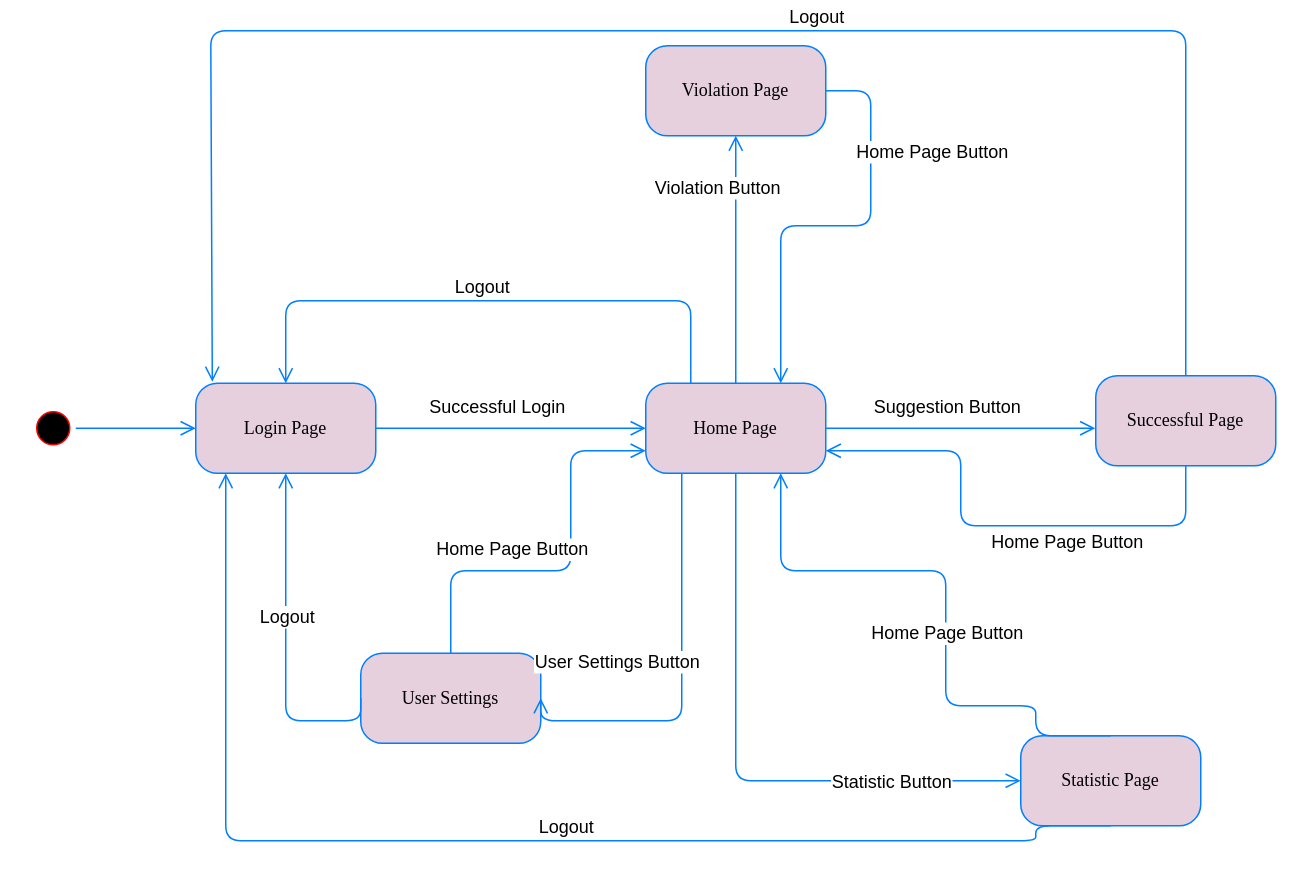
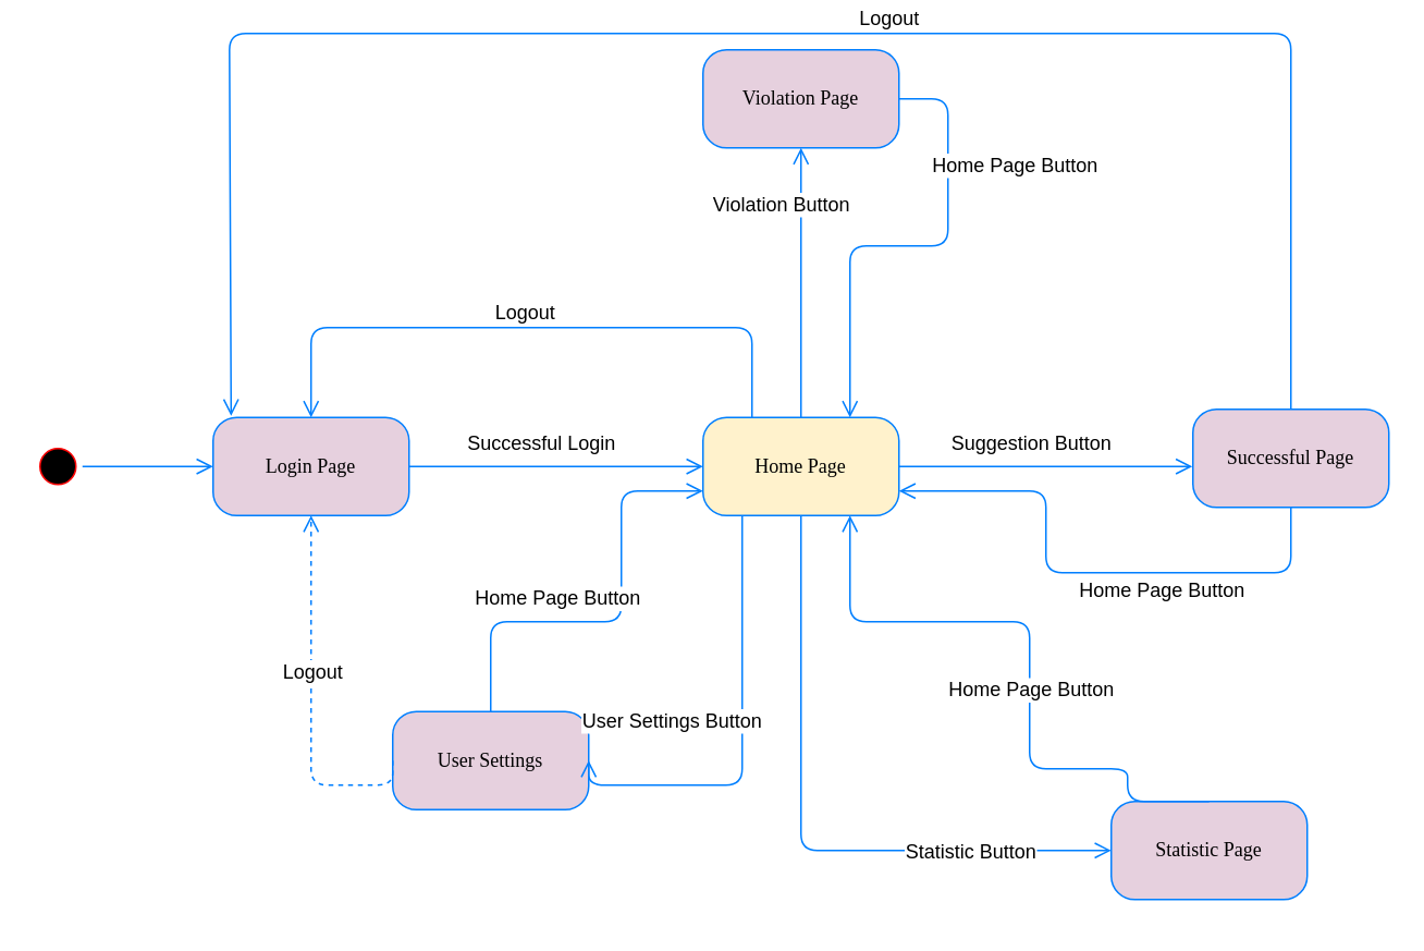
  <mxCell id="0" />
  <mxCell id="1" parent="0" />
  <mxCell id="2" value="" style="ellipse;html=1;shape=startState;fillColor=#000000;strokeColor=#ff0000;rounded=1;shadow=0;comic=0;labelBackgroundColor=none;fontFamily=Verdana;fontSize=12;fontColor=#000000;align=center;direction=south;" parent="1" vertex="1"><mxGeometry x="20" y="270" width="30" height="30" as="geometry" /></mxCell>
  <mxCell id="3" value="Login Page" style="rounded=1;whiteSpace=wrap;html=1;arcSize=24;fillColor=#E6D0DE;strokeColor=#007FFF;shadow=0;comic=0;labelBackgroundColor=none;fontFamily=Verdana;fontSize=12;fontColor=#000000;align=center;" parent="1" vertex="1"><mxGeometry x="130" y="255" width="120" height="60" as="geometry" /></mxCell>
  <mxCell id="4" style="edgeStyle=orthogonalEdgeStyle;html=1;labelBackgroundColor=none;endArrow=open;endSize=8;strokeColor=#007FFF;fontFamily=Verdana;fontSize=12;align=left;" parent="1" source="2" target="3" edge="1"><mxGeometry relative="1" as="geometry"><Array as="points"><mxPoint x="70" y="285" /><mxPoint x="70" y="285" /></Array></mxGeometry></mxCell>
- <mxCell id="5" value="Home Page" style="rounded=1;whiteSpace=wrap;html=1;arcSize=24;fillColor=#E6D0DE;strokeColor=#007FFF;shadow=0;comic=0;labelBackgroundColor=none;fontFamily=Verdana;fontSize=12;fontColor=#000000;align=center;" parent="1" vertex="1"><mxGeometry x="430" y="255" width="120" height="60" as="geometry" /></mxCell>
+ <mxCell id="5" value="Home Page" style="rounded=1;whiteSpace=wrap;html=1;arcSize=24;fillColor=#fff2cc;strokeColor=#007FFF;shadow=0;comic=0;labelBackgroundColor=none;fontFamily=Verdana;fontSize=12;fontColor=#000000;align=center;" parent="1" vertex="1"><mxGeometry x="430" y="255" width="120" height="60" as="geometry" /></mxCell>
  <mxCell id="6" style="edgeStyle=orthogonalEdgeStyle;html=1;labelBackgroundColor=none;endArrow=open;endSize=8;strokeColor=#007FFF;fontFamily=Verdana;fontSize=12;align=left;entryX=0;entryY=0.5;entryDx=0;entryDy=0;exitX=1;exitY=0.5;exitDx=0;exitDy=0;" parent="1" source="3" target="5" edge="1"><mxGeometry relative="1" as="geometry"><mxPoint x="290" y="305" as="sourcePoint" /><mxPoint x="140" y="295" as="targetPoint" /></mxGeometry></mxCell>
  <mxCell id="7" value="Successful Login" style="text;html=1;resizable=0;points=[];align=center;verticalAlign=middle;labelBackgroundColor=#ffffff;" parent="6" vertex="1" connectable="0"><mxGeometry x="0.339" relative="1" as="geometry"><mxPoint x="-40.5" y="-15" as="offset" /></mxGeometry></mxCell>
  <mxCell id="8" style="edgeStyle=orthogonalEdgeStyle;html=1;labelBackgroundColor=none;endArrow=open;endSize=8;strokeColor=#007FFF;fontFamily=Verdana;fontSize=12;align=left;entryX=0.5;entryY=0;entryDx=0;entryDy=0;exitX=0.25;exitY=0;exitDx=0;exitDy=0;" parent="1" source="5" target="3" edge="1"><mxGeometry relative="1" as="geometry"><mxPoint x="249.667" y="120" as="sourcePoint" /><mxPoint x="390" y="280" as="targetPoint" /><Array as="points"><mxPoint x="460" y="200" /><mxPoint x="190" y="200" /></Array></mxGeometry></mxCell>
  <mxCell id="9" value="Logout" style="text;html=1;resizable=0;points=[];align=center;verticalAlign=middle;labelBackgroundColor=#ffffff;" parent="8" vertex="1" connectable="0"><mxGeometry x="-0.231" y="3" relative="1" as="geometry"><mxPoint x="-49" y="-13" as="offset" /></mxGeometry></mxCell>
  <mxCell id="10" value="Violation Page" style="rounded=1;whiteSpace=wrap;html=1;arcSize=24;fillColor=#E6D0DE;strokeColor=#007FFF;shadow=0;comic=0;labelBackgroundColor=none;fontFamily=Verdana;fontSize=12;fontColor=#000000;align=center;" parent="1" vertex="1"><mxGeometry x="430" y="30" width="120" height="60" as="geometry" /></mxCell>
  <mxCell id="11" style="edgeStyle=orthogonalEdgeStyle;html=1;labelBackgroundColor=none;endArrow=open;endSize=8;strokeColor=#007FFF;fontFamily=Verdana;fontSize=12;align=left;entryX=0.75;entryY=0;entryDx=0;entryDy=0;exitX=1;exitY=0.5;exitDx=0;exitDy=0;" parent="1" source="10" target="5" edge="1"><mxGeometry relative="1" as="geometry"><mxPoint x="520" y="90" as="sourcePoint" /><mxPoint x="330" y="170" as="targetPoint" /><Array as="points"><mxPoint x="580" y="60" /><mxPoint x="580" y="150" /><mxPoint x="520" y="150" /></Array></mxGeometry></mxCell>
  <mxCell id="12" value="Statistic Page" style="rounded=1;whiteSpace=wrap;html=1;arcSize=24;fillColor=#E6D0DE;strokeColor=#007FFF;shadow=0;comic=0;labelBackgroundColor=none;fontFamily=Verdana;fontSize=12;fontColor=#000000;align=center;" parent="1" vertex="1"><mxGeometry x="680" y="490" width="120" height="60" as="geometry" /></mxCell>
  <mxCell id="13" style="edgeStyle=orthogonalEdgeStyle;html=1;labelBackgroundColor=none;endArrow=open;endSize=8;strokeColor=#007FFF;fontFamily=Verdana;fontSize=12;align=left;entryX=0;entryY=0.5;entryDx=0;entryDy=0;" parent="1" source="5" target="12" edge="1"><mxGeometry relative="1" as="geometry"><mxPoint x="450" y="360" as="sourcePoint" /><mxPoint x="560" y="390" as="targetPoint" /><Array as="points"><mxPoint x="490" y="520" /></Array></mxGeometry></mxCell>
  <mxCell id="14" value="Statistic Button" style="text;html=1;resizable=0;points=[];align=center;verticalAlign=middle;labelBackgroundColor=#ffffff;" parent="13" vertex="1" connectable="0"><mxGeometry x="0.339" relative="1" as="geometry"><mxPoint x="44" as="offset" /></mxGeometry></mxCell>
  <mxCell id="15" style="edgeStyle=orthogonalEdgeStyle;html=1;labelBackgroundColor=none;endArrow=open;endSize=8;strokeColor=#007FFF;fontFamily=Verdana;fontSize=12;align=left;exitX=0.5;exitY=0;exitDx=0;exitDy=0;entryX=0.5;entryY=1;entryDx=0;entryDy=0;" parent="1" source="5" target="10" edge="1"><mxGeometry relative="1" as="geometry"><mxPoint x="530" y="100" as="sourcePoint" /><mxPoint x="490" y="120" as="targetPoint" /><Array as="points" /></mxGeometry></mxCell>
  <mxCell id="16" value="Home Page Button" style="text;html=1;resizable=0;points=[];align=center;verticalAlign=middle;labelBackgroundColor=#ffffff;" parent="15" vertex="1" connectable="0"><mxGeometry x="0.339" relative="1" as="geometry"><mxPoint x="130" y="-45" as="offset" /></mxGeometry></mxCell>
  <mxCell id="17" value="Violation Button" style="text;html=1;resizable=0;points=[];align=center;verticalAlign=middle;labelBackgroundColor=#ffffff;" parent="1" vertex="1" connectable="0"><mxGeometry x="499.907" y="139.988" as="geometry"><mxPoint x="-22" y="-15" as="offset" /></mxGeometry></mxCell>
  <mxCell id="18" style="edgeStyle=orthogonalEdgeStyle;html=1;labelBackgroundColor=none;endArrow=open;endSize=8;strokeColor=#007FFF;fontFamily=Verdana;fontSize=12;align=left;exitX=0.5;exitY=0;exitDx=0;exitDy=0;entryX=0.75;entryY=1;entryDx=0;entryDy=0;" parent="1" source="12" target="5" edge="1"><mxGeometry relative="1" as="geometry"><mxPoint x="559.667" y="70" as="sourcePoint" /><mxPoint x="520" y="350" as="targetPoint" /><Array as="points"><mxPoint x="690" y="470" /><mxPoint x="630" y="470" /><mxPoint x="630" y="380" /><mxPoint x="520" y="380" /></Array></mxGeometry></mxCell>
  <mxCell id="19" value="Home Page Button" style="text;html=1;resizable=0;points=[];align=center;verticalAlign=middle;labelBackgroundColor=#ffffff;" parent="1" vertex="1" connectable="0"><mxGeometry x="640.167" y="419.833" as="geometry"><mxPoint x="-9.5" y="1.5" as="offset" /></mxGeometry></mxCell>
  <mxCell id="20" value="Successful Page" style="rounded=1;whiteSpace=wrap;html=1;arcSize=24;fillColor=#E6D0DE;strokeColor=#007FFF;shadow=0;comic=0;labelBackgroundColor=none;fontFamily=Verdana;fontSize=12;fontColor=#000000;align=center;" parent="1" vertex="1"><mxGeometry x="730" y="250" width="120" height="60" as="geometry" /></mxCell>
  <mxCell id="21" style="edgeStyle=orthogonalEdgeStyle;html=1;labelBackgroundColor=none;endArrow=open;endSize=8;strokeColor=#007FFF;fontFamily=Verdana;fontSize=12;align=left;entryX=0;entryY=0.5;entryDx=0;entryDy=0;exitX=1;exitY=0.5;exitDx=0;exitDy=0;" parent="1" edge="1"><mxGeometry relative="1" as="geometry"><mxPoint x="549.667" y="285" as="sourcePoint" /><mxPoint x="729.667" y="285" as="targetPoint" /></mxGeometry></mxCell>
  <mxCell id="22" value="Suggestion Button" style="text;html=1;resizable=0;points=[];align=center;verticalAlign=middle;labelBackgroundColor=#ffffff;" parent="21" vertex="1" connectable="0"><mxGeometry x="0.339" relative="1" as="geometry"><mxPoint x="-40.5" y="-15" as="offset" /></mxGeometry></mxCell>
  <mxCell id="23" style="edgeStyle=orthogonalEdgeStyle;html=1;labelBackgroundColor=none;endArrow=open;endSize=8;strokeColor=#007FFF;fontFamily=Verdana;fontSize=12;align=left;entryX=1;entryY=0.75;entryDx=0;entryDy=0;exitX=0.5;exitY=1;exitDx=0;exitDy=0;" parent="1" source="20" target="5" edge="1"><mxGeometry relative="1" as="geometry"><mxPoint x="770.167" y="410" as="sourcePoint" /><mxPoint x="950.167" y="410" as="targetPoint" /><Array as="points"><mxPoint x="790" y="350" /><mxPoint x="640" y="350" /><mxPoint x="640" y="300" /></Array></mxGeometry></mxCell>
  <mxCell id="24" value="Home Page Button" style="text;html=1;resizable=0;points=[];align=center;verticalAlign=middle;labelBackgroundColor=#ffffff;" parent="23" vertex="1" connectable="0"><mxGeometry x="0.339" relative="1" as="geometry"><mxPoint x="70.5" y="41" as="offset" /></mxGeometry></mxCell>
  <mxCell id="25" value="User Settings" style="rounded=1;whiteSpace=wrap;html=1;arcSize=24;fillColor=#E6D0DE;strokeColor=#007FFF;shadow=0;comic=0;labelBackgroundColor=none;fontFamily=Verdana;fontSize=12;fontColor=#000000;align=center;" vertex="1" parent="1"><mxGeometry x="240" y="435" width="120" height="60" as="geometry" /></mxCell>
  <mxCell id="26" style="edgeStyle=orthogonalEdgeStyle;html=1;labelBackgroundColor=none;endArrow=open;endSize=8;strokeColor=#007FFF;fontFamily=Verdana;fontSize=12;align=left;entryX=1;entryY=0.5;entryDx=0;entryDy=0;exitX=0.2;exitY=1;exitDx=0;exitDy=0;exitPerimeter=0;" edge="1" parent="1" source="5" target="25"><mxGeometry relative="1" as="geometry"><mxPoint x="500" y="325" as="sourcePoint" /><mxPoint x="640" y="530" as="targetPoint" /><Array as="points"><mxPoint x="454" y="480" /></Array></mxGeometry></mxCell>
  <mxCell id="27" value="User Settings Button" style="text;html=1;resizable=0;points=[];align=center;verticalAlign=middle;labelBackgroundColor=#ffffff;" vertex="1" connectable="0" parent="26"><mxGeometry x="0.339" relative="1" as="geometry"><mxPoint x="-26" y="-40" as="offset" /></mxGeometry></mxCell>
  <mxCell id="28" style="edgeStyle=orthogonalEdgeStyle;html=1;labelBackgroundColor=none;endArrow=open;endSize=8;strokeColor=#007FFF;fontFamily=Verdana;fontSize=12;align=left;entryX=0;entryY=0.75;entryDx=0;entryDy=0;exitX=0.5;exitY=0;exitDx=0;exitDy=0;" edge="1" parent="1" source="25" target="5"><mxGeometry relative="1" as="geometry"><mxPoint x="510" y="335" as="sourcePoint" /><mxPoint x="650" y="540" as="targetPoint" /><Array as="points"><mxPoint x="300" y="380" /><mxPoint x="380" y="380" /><mxPoint x="380" y="300" /></Array></mxGeometry></mxCell>
  <mxCell id="29" value="Home Page Button" style="text;html=1;resizable=0;points=[];align=center;verticalAlign=middle;labelBackgroundColor=#ffffff;" vertex="1" connectable="0" parent="28"><mxGeometry x="0.339" relative="1" as="geometry"><mxPoint x="-40" y="27" as="offset" /></mxGeometry></mxCell>
- <mxCell id="30" style="edgeStyle=orthogonalEdgeStyle;html=1;labelBackgroundColor=none;endArrow=open;endSize=8;strokeColor=#007FFF;fontFamily=Verdana;fontSize=12;align=left;entryX=0.5;entryY=1;entryDx=0;entryDy=0;exitX=0;exitY=0.5;exitDx=0;exitDy=0;" edge="1" parent="1" source="25" target="3"><mxGeometry relative="1" as="geometry"><mxPoint x="470" y="265" as="sourcePoint" /><mxPoint x="200" y="265" as="targetPoint" /><Array as="points"><mxPoint x="190" y="480" /></Array></mxGeometry></mxCell>
+ <mxCell id="30" style="edgeStyle=orthogonalEdgeStyle;html=1;labelBackgroundColor=none;endArrow=open;endSize=8;strokeColor=#007FFF;fontFamily=Verdana;fontSize=12;align=left;entryX=0.5;entryY=1;entryDx=0;entryDy=0;exitX=0;exitY=0.5;exitDx=0;exitDy=0;dashed=1;" edge="1" parent="1" source="25" target="3"><mxGeometry relative="1" as="geometry"><mxPoint x="470" y="265" as="sourcePoint" /><mxPoint x="200" y="265" as="targetPoint" /><Array as="points"><mxPoint x="190" y="480" /></Array></mxGeometry></mxCell>
  <mxCell id="31" value="Logout" style="text;html=1;resizable=0;points=[];align=center;verticalAlign=middle;labelBackgroundColor=#ffffff;" vertex="1" connectable="0" parent="30"><mxGeometry x="-0.231" y="3" relative="1" as="geometry"><mxPoint x="3" y="-47" as="offset" /></mxGeometry></mxCell>
- <mxCell id="32" style="edgeStyle=orthogonalEdgeStyle;html=1;labelBackgroundColor=none;endArrow=open;endSize=8;strokeColor=#007FFF;fontFamily=Verdana;fontSize=12;align=left;exitX=0.5;exitY=1;exitDx=0;exitDy=0;" edge="1" parent="1" source="12" target="3"><mxGeometry relative="1" as="geometry"><mxPoint x="480" y="275" as="sourcePoint" /><mxPoint x="210" y="275" as="targetPoint" /><Array as="points"><mxPoint x="690" y="560" /><mxPoint x="150" y="560" /></Array></mxGeometry></mxCell>
- <mxCell id="33" value="Logout" style="text;html=1;resizable=0;points=[];align=center;verticalAlign=middle;labelBackgroundColor=#ffffff;" vertex="1" connectable="0" parent="32"><mxGeometry x="-0.231" y="3" relative="1" as="geometry"><mxPoint x="-49" y="-13" as="offset" /></mxGeometry></mxCell>
  <mxCell id="34" style="edgeStyle=orthogonalEdgeStyle;html=1;labelBackgroundColor=none;endArrow=open;endSize=8;strokeColor=#007FFF;fontFamily=Verdana;fontSize=12;align=left;entryX=0.092;entryY=-0.017;entryDx=0;entryDy=0;exitX=0.5;exitY=0;exitDx=0;exitDy=0;entryPerimeter=0;" edge="1" parent="1" source="20" target="3"><mxGeometry relative="1" as="geometry"><mxPoint x="490" y="285" as="sourcePoint" /><mxPoint x="220" y="285" as="targetPoint" /><Array as="points"><mxPoint x="790" y="20" /><mxPoint x="140" y="20" /></Array></mxGeometry></mxCell>
  <mxCell id="35" value="Logout" style="text;html=1;resizable=0;points=[];align=center;verticalAlign=middle;labelBackgroundColor=#ffffff;" vertex="1" connectable="0" parent="34"><mxGeometry x="-0.231" y="3" relative="1" as="geometry"><mxPoint x="-49" y="-13" as="offset" /></mxGeometry></mxCell>
